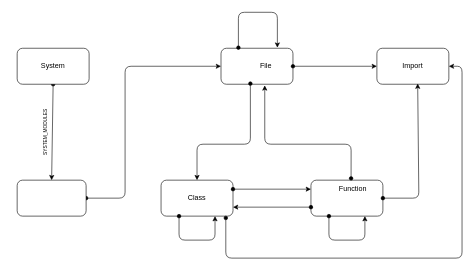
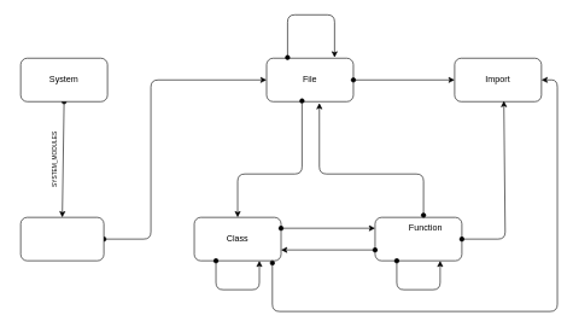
  <mxCell id="0" />
  <mxCell id="1" parent="0" />
  <mxCell id="2" value="" style="endArrow=classic;startArrow=oval;html=1;entryX=0;entryY=0.5;entryDx=0;entryDy=0;exitX=1;exitY=0.5;exitDx=0;exitDy=0;startFill=1;" edge="1" parent="1" source="19" target="12"><mxGeometry width="50" height="50" relative="1" as="geometry"><mxPoint x="208" y="540" as="sourcePoint" /><mxPoint x="466" y="480" as="targetPoint" /><Array as="points"><mxPoint x="208" y="330" /><mxPoint x="208" y="110" /></Array></mxGeometry></mxCell>
  <mxCell id="3" value="" style="endArrow=classic;startArrow=oval;html=1;exitX=0.5;exitY=1;exitDx=0;exitDy=0;entryX=0.5;entryY=0;entryDx=0;entryDy=0;endFill=1;startFill=1;" edge="1" parent="1" source="9" target="19"><mxGeometry width="50" height="50" relative="1" as="geometry"><mxPoint x="198" y="120" as="sourcePoint" /><mxPoint x="258" y="80" as="targetPoint" /></mxGeometry></mxCell>
  <mxCell id="4" value="" style="group" vertex="1" connectable="0" parent="1"><mxGeometry x="268" y="300" width="120" height="60" as="geometry" /></mxCell>
  <mxCell id="5" value="" style="rounded=1;whiteSpace=wrap;html=1;" vertex="1" parent="4"><mxGeometry width="120" height="60" as="geometry" /></mxCell>
  <mxCell id="6" value="Class" style="text;html=1;strokeColor=none;fillColor=none;align=center;verticalAlign=middle;whiteSpace=wrap;rounded=0;" vertex="1" parent="4"><mxGeometry x="40" y="20" width="40" height="20" as="geometry" /></mxCell>
  <mxCell id="7" value="" style="endArrow=classic;startArrow=oval;html=1;entryX=0.75;entryY=1;entryDx=0;entryDy=0;exitX=0.25;exitY=1;exitDx=0;exitDy=0;startFill=1;" edge="1" parent="4" source="5" target="5"><mxGeometry width="50" height="50" relative="1" as="geometry"><mxPoint x="-240" y="130" as="sourcePoint" /><mxPoint x="-190" y="80" as="targetPoint" /><Array as="points"><mxPoint x="30" y="100" /><mxPoint x="90" y="100" /></Array></mxGeometry></mxCell>
  <mxCell id="8" value="" style="group" vertex="1" connectable="0" parent="1"><mxGeometry x="28" y="80" width="120" height="60" as="geometry" /></mxCell>
  <mxCell id="9" value="" style="rounded=1;whiteSpace=wrap;html=1;" vertex="1" parent="8"><mxGeometry width="120" height="60" as="geometry" /></mxCell>
  <mxCell id="10" value="System" style="text;html=1;strokeColor=none;fillColor=none;align=center;verticalAlign=middle;whiteSpace=wrap;rounded=0;" vertex="1" parent="8"><mxGeometry x="20" y="15" width="80" height="30" as="geometry" /></mxCell>
  <mxCell id="11" value="" style="group" vertex="1" connectable="0" parent="1"><mxGeometry x="368" y="80" width="120" height="60" as="geometry" /></mxCell>
  <mxCell id="12" value="" style="rounded=1;whiteSpace=wrap;html=1;" vertex="1" parent="11"><mxGeometry width="120" height="60" as="geometry" /></mxCell>
- <mxCell id="13" value="File" style="text;html=1;strokeColor=none;fillColor=none;align=center;verticalAlign=middle;whiteSpace=wrap;rounded=0;" vertex="1" parent="11"><mxGeometry x="55" y="20" width="40" height="20" as="geometry" /></mxCell>
+ <mxCell id="13" value="File" style="text;html=1;strokeColor=none;fillColor=none;align=center;verticalAlign=middle;whiteSpace=wrap;rounded=0;" vertex="1" parent="11"><mxGeometry x="40" y="20" width="40" height="20" as="geometry" /></mxCell>
  <mxCell id="14" value="" style="group" vertex="1" connectable="0" parent="1"><mxGeometry x="518" y="300" width="120" height="60" as="geometry" /></mxCell>
  <mxCell id="15" value="" style="rounded=1;whiteSpace=wrap;html=1;" vertex="1" parent="14"><mxGeometry width="120" height="60" as="geometry" /></mxCell>
  <mxCell id="16" value="Function" style="text;html=1;strokeColor=none;fillColor=none;align=center;verticalAlign=middle;whiteSpace=wrap;rounded=0;" vertex="1" parent="14"><mxGeometry x="50" y="5" width="40" height="20" as="geometry" /></mxCell>
  <mxCell id="17" value="" style="endArrow=classic;startArrow=oval;html=1;entryX=0.75;entryY=1;entryDx=0;entryDy=0;exitX=0.25;exitY=1;exitDx=0;exitDy=0;startFill=1;" edge="1" parent="14" source="15" target="15"><mxGeometry width="50" height="50" relative="1" as="geometry"><mxPoint x="-490" y="180" as="sourcePoint" /><mxPoint x="-440" y="130" as="targetPoint" /><Array as="points"><mxPoint x="30" y="100" /><mxPoint x="90" y="100" /></Array></mxGeometry></mxCell>
  <mxCell id="18" value="" style="group" vertex="1" connectable="0" parent="1"><mxGeometry x="28" y="300" width="115" height="60" as="geometry" /></mxCell>
  <mxCell id="19" value="" style="rounded=1;whiteSpace=wrap;html=1;" vertex="1" parent="18"><mxGeometry width="115" height="60" as="geometry" /></mxCell>
  <mxCell id="20" value="" style="endArrow=oval;startArrow=classic;html=1;entryX=0.408;entryY=0.983;entryDx=0;entryDy=0;entryPerimeter=0;exitX=0.5;exitY=0;exitDx=0;exitDy=0;startFill=1;endFill=1;" edge="1" parent="1" source="5" target="12"><mxGeometry width="50" height="50" relative="1" as="geometry"><mxPoint x="28" y="430" as="sourcePoint" /><mxPoint x="78" y="380" as="targetPoint" /><Array as="points"><mxPoint x="328" y="240" /><mxPoint x="417" y="240" /></Array></mxGeometry></mxCell>
  <mxCell id="21" value="" style="endArrow=classic;startArrow=oval;html=1;exitX=0.558;exitY=-0.05;exitDx=0;exitDy=0;exitPerimeter=0;entryX=0.608;entryY=1.033;entryDx=0;entryDy=0;entryPerimeter=0;endFill=1;startFill=1;" edge="1" parent="1" source="15" target="12"><mxGeometry width="50" height="50" relative="1" as="geometry"><mxPoint x="28" y="430" as="sourcePoint" /><mxPoint x="418" y="140" as="targetPoint" /><Array as="points"><mxPoint x="585" y="240" /><mxPoint x="441" y="240" /></Array></mxGeometry></mxCell>
  <mxCell id="22" value="" style="endArrow=classic;startArrow=oval;html=1;entryX=0;entryY=0.25;entryDx=0;entryDy=0;exitX=1;exitY=0.25;exitDx=0;exitDy=0;startFill=1;" edge="1" parent="1" source="5" target="15"><mxGeometry width="50" height="50" relative="1" as="geometry"><mxPoint x="28" y="430" as="sourcePoint" /><mxPoint x="78" y="380" as="targetPoint" /><Array as="points" /></mxGeometry></mxCell>
  <mxCell id="23" value="" style="rounded=1;whiteSpace=wrap;html=1;" vertex="1" parent="1"><mxGeometry x="628" y="80" width="120" height="60" as="geometry" /></mxCell>
  <mxCell id="24" value="Import" style="text;html=1;strokeColor=none;fillColor=none;align=center;verticalAlign=middle;whiteSpace=wrap;rounded=0;" vertex="1" parent="1"><mxGeometry x="668" y="100" width="40" height="20" as="geometry" /></mxCell>
  <mxCell id="25" value="" style="endArrow=classic;startArrow=oval;html=1;entryX=0;entryY=0.5;entryDx=0;entryDy=0;exitX=1;exitY=0.5;exitDx=0;exitDy=0;startFill=1;" edge="1" parent="1" source="12" target="23"><mxGeometry width="50" height="50" relative="1" as="geometry"><mxPoint x="278" y="560" as="sourcePoint" /><mxPoint x="328" y="510" as="targetPoint" /></mxGeometry></mxCell>
  <mxCell id="26" value="" style="endArrow=classic;startArrow=oval;html=1;entryX=0.875;entryY=-0.017;entryDx=0;entryDy=0;entryPerimeter=0;startFill=1;" edge="1" parent="1"><mxGeometry width="50" height="50" relative="1" as="geometry"><mxPoint x="397" y="79" as="sourcePoint" /><mxPoint x="462" y="78.98" as="targetPoint" /><Array as="points"><mxPoint x="397" y="20" /><mxPoint x="462" y="20" /></Array></mxGeometry></mxCell>
  <mxCell id="27" value="" style="endArrow=oval;startArrow=classic;html=1;entryX=0.9;entryY=1.05;entryDx=0;entryDy=0;entryPerimeter=0;exitX=1;exitY=0.5;exitDx=0;exitDy=0;startFill=1;endFill=1;" edge="1" parent="1" source="23" target="5"><mxGeometry width="50" height="50" relative="1" as="geometry"><mxPoint x="28" y="480" as="sourcePoint" /><mxPoint x="78" y="430" as="targetPoint" /><Array as="points"><mxPoint x="770" y="110" /><mxPoint x="770" y="430" /><mxPoint x="376" y="430" /></Array></mxGeometry></mxCell>
  <mxCell id="28" value="" style="endArrow=classic;startArrow=oval;html=1;entryX=0.567;entryY=0.983;entryDx=0;entryDy=0;entryPerimeter=0;exitX=1;exitY=0.5;exitDx=0;exitDy=0;endFill=1;startFill=1;" edge="1" parent="1" source="15" target="23"><mxGeometry width="50" height="50" relative="1" as="geometry"><mxPoint x="28" y="550" as="sourcePoint" /><mxPoint x="78" y="500" as="targetPoint" /><Array as="points"><mxPoint x="698" y="330" /></Array></mxGeometry></mxCell>
  <mxCell id="29" value="SYSTEM_MODULES" style="text;html=1;strokeColor=none;fillColor=none;align=center;verticalAlign=middle;whiteSpace=wrap;rounded=0;horizontal=0;fontSize=8;direction=west;" vertex="1" parent="1"><mxGeometry x="20" y="210" width="110" height="20" as="geometry" /></mxCell>
  <mxCell id="30" value="" style="endArrow=oval;startArrow=classic;html=1;fontSize=8;entryX=0;entryY=0.75;entryDx=0;entryDy=0;exitX=1;exitY=0.75;exitDx=0;exitDy=0;endFill=1;" edge="1" parent="1" source="5" target="15"><mxGeometry width="50" height="50" relative="1" as="geometry"><mxPoint x="20" y="550" as="sourcePoint" /><mxPoint x="70" y="500" as="targetPoint" /></mxGeometry></mxCell>
